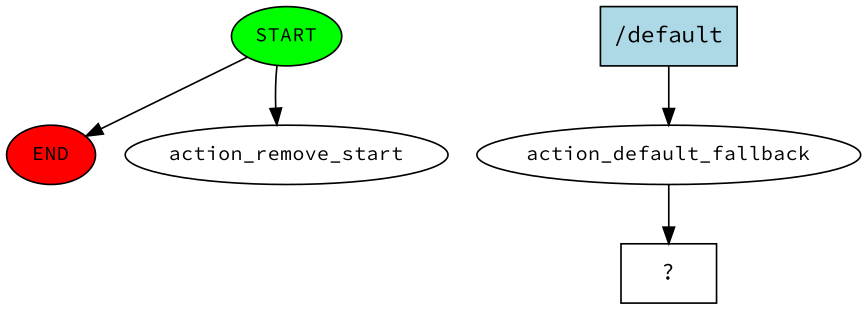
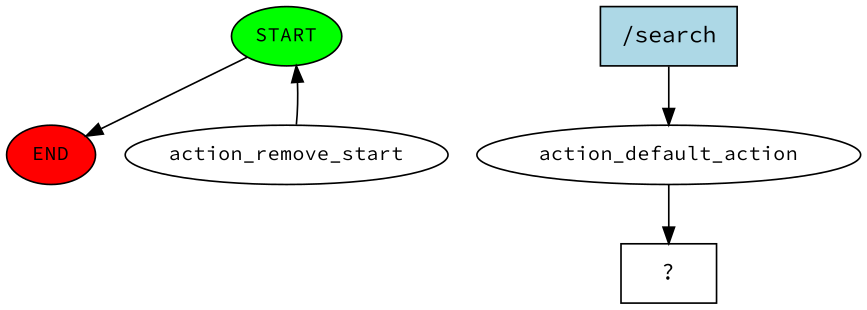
  digraph {
    fontname="Source Code Pro"
    node [fontname="Source Code Pro" fontsize=12]
    edge [fontname="Source Code Pro"]
    n1 [fillcolor=green label=START style=filled]
    n2 [fillcolor=red label=END style=filled]
    n3 [label=action_remove_start]
-   n4 [fillcolor=lightblue label="/default" shape=rect style=filled fontsize=""]
-   n5 [label=action_default_fallback]
+   n4 [fillcolor=lightblue label="/search" shape=rect style=filled fontsize=""]
+   n5 [label=action_default_action]
    n6 [label="  ?  " shape=rect fontsize=""]
    n1 -> n2
-   n1 -> n3
+   n3 -> n1
    n4 -> n5
    n5 -> n6
  }
